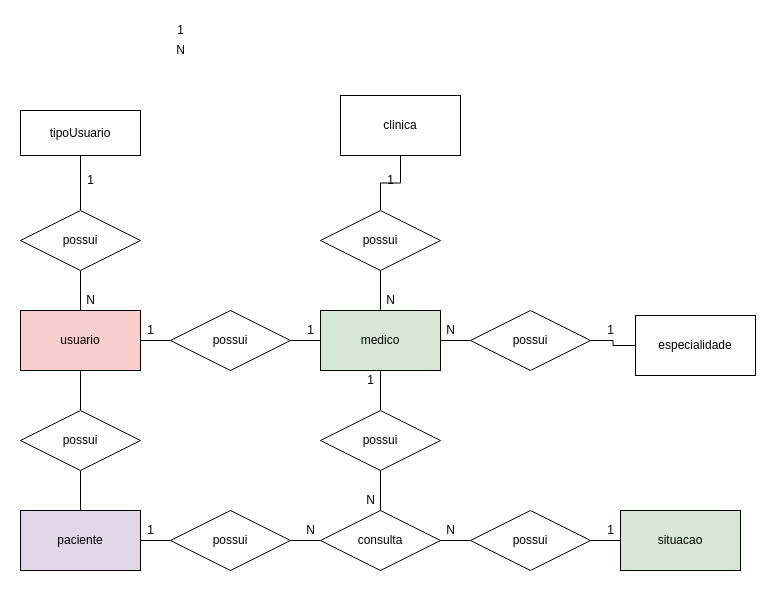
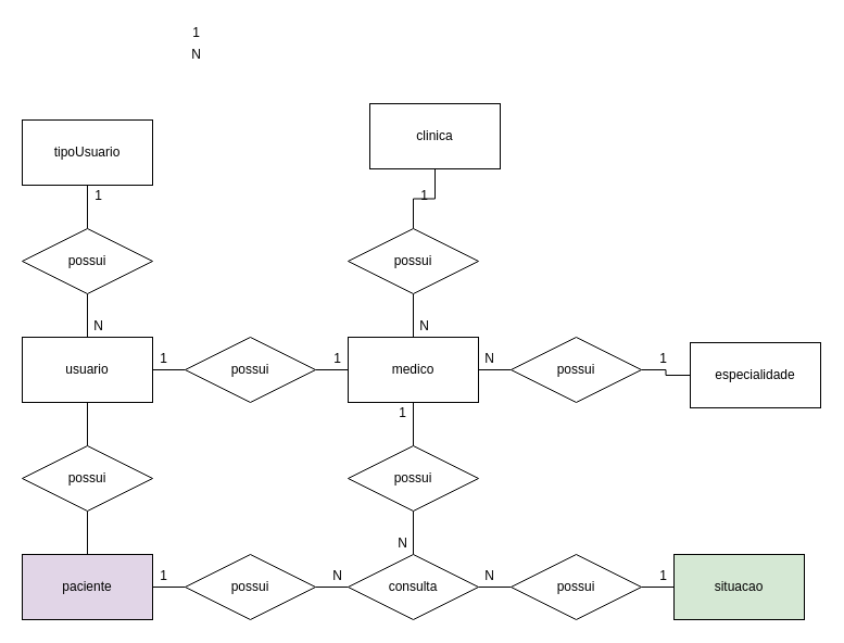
  <mxCell id="0" />
  <mxCell id="1" parent="0" />
  <mxCell id="2" style="edgeStyle=orthogonalEdgeStyle;rounded=0;orthogonalLoop=1;jettySize=auto;html=1;entryX=0.5;entryY=0;entryDx=0;entryDy=0;endArrow=none;endFill=0;" parent="1" source="3" target="13" edge="1"><mxGeometry relative="1" as="geometry" /></mxCell>
- <mxCell id="3" value="tipoUsuario" style="whiteSpace=wrap;html=1;" parent="1" vertex="1"><mxGeometry x="20" y="110" width="120" height="45" as="geometry" /></mxCell>
+ <mxCell id="3" value="tipoUsuario" style="whiteSpace=wrap;html=1;" parent="1" vertex="1"><mxGeometry x="20" y="110" width="120" height="60" as="geometry" /></mxCell>
  <mxCell id="4" value="1" style="text;html=1;align=center;verticalAlign=middle;resizable=0;points=[];autosize=1;strokeColor=none;" parent="1" vertex="1"><mxGeometry x="170" y="20" width="20" height="20" as="geometry" /></mxCell>
  <mxCell id="5" value="N" style="text;html=1;align=center;verticalAlign=middle;resizable=0;points=[];autosize=1;strokeColor=none;" parent="1" vertex="1"><mxGeometry x="170" y="40" width="20" height="20" as="geometry" /></mxCell>
  <mxCell id="6" style="edgeStyle=orthogonalEdgeStyle;rounded=0;orthogonalLoop=1;jettySize=auto;html=1;entryX=0.5;entryY=0;entryDx=0;entryDy=0;endArrow=none;endFill=0;" parent="1" source="7" target="9" edge="1"><mxGeometry relative="1" as="geometry" /></mxCell>
- <mxCell id="7" value="usuario" style="whiteSpace=wrap;html=1;fillColor=#f8cecc;" parent="1" vertex="1"><mxGeometry x="20" y="310" width="120" height="60" as="geometry" /></mxCell>
+ <mxCell id="7" value="usuario" style="whiteSpace=wrap;html=1;" parent="1" vertex="1"><mxGeometry x="20" y="310" width="120" height="60" as="geometry" /></mxCell>
  <mxCell id="8" style="edgeStyle=orthogonalEdgeStyle;rounded=0;orthogonalLoop=1;jettySize=auto;html=1;entryX=0.5;entryY=0;entryDx=0;entryDy=0;endArrow=none;endFill=0;" parent="1" source="9" target="11" edge="1"><mxGeometry relative="1" as="geometry" /></mxCell>
  <mxCell id="9" value="possui" style="rhombus;whiteSpace=wrap;html=1;" parent="1" vertex="1"><mxGeometry x="20" y="410" width="120" height="60" as="geometry" /></mxCell>
  <mxCell id="10" style="edgeStyle=orthogonalEdgeStyle;rounded=0;orthogonalLoop=1;jettySize=auto;html=1;entryX=0;entryY=0.5;entryDx=0;entryDy=0;endArrow=none;endFill=0;" parent="1" source="11" target="15" edge="1"><mxGeometry relative="1" as="geometry" /></mxCell>
  <mxCell id="11" value="paciente" style="whiteSpace=wrap;html=1;fillColor=#e1d5e7;" parent="1" vertex="1"><mxGeometry x="20" y="510" width="120" height="60" as="geometry" /></mxCell>
  <mxCell id="12" style="edgeStyle=orthogonalEdgeStyle;rounded=0;orthogonalLoop=1;jettySize=auto;html=1;entryX=0.5;entryY=0;entryDx=0;entryDy=0;endArrow=none;endFill=0;" parent="1" source="13" target="7" edge="1"><mxGeometry relative="1" as="geometry" /></mxCell>
  <mxCell id="13" value="possui" style="rhombus;whiteSpace=wrap;html=1;" parent="1" vertex="1"><mxGeometry x="20" y="210" width="120" height="60" as="geometry" /></mxCell>
  <mxCell id="14" style="edgeStyle=orthogonalEdgeStyle;rounded=0;orthogonalLoop=1;jettySize=auto;html=1;entryX=0;entryY=0.5;entryDx=0;entryDy=0;endArrow=none;endFill=0;" parent="1" source="15" target="18" edge="1"><mxGeometry relative="1" as="geometry" /></mxCell>
  <mxCell id="15" value="possui" style="rhombus;whiteSpace=wrap;html=1;" parent="1" vertex="1"><mxGeometry x="170" y="510" width="120" height="60" as="geometry" /></mxCell>
  <mxCell id="16" style="edgeStyle=orthogonalEdgeStyle;rounded=0;orthogonalLoop=1;jettySize=auto;html=1;entryX=0.5;entryY=1;entryDx=0;entryDy=0;endArrow=none;endFill=0;" parent="1" source="18" target="24" edge="1"><mxGeometry relative="1" as="geometry" /></mxCell>
  <mxCell id="17" style="edgeStyle=orthogonalEdgeStyle;rounded=0;orthogonalLoop=1;jettySize=auto;html=1;entryX=0;entryY=0.5;entryDx=0;entryDy=0;endArrow=none;endFill=0;" parent="1" source="18" target="26" edge="1"><mxGeometry relative="1" as="geometry" /></mxCell>
  <mxCell id="18" value="consulta" style="rhombus;whiteSpace=wrap;html=1;" parent="1" vertex="1"><mxGeometry x="320" y="510" width="120" height="60" as="geometry" /></mxCell>
  <mxCell id="19" style="edgeStyle=orthogonalEdgeStyle;rounded=0;orthogonalLoop=1;jettySize=auto;html=1;entryX=0;entryY=0.5;entryDx=0;entryDy=0;endArrow=none;endFill=0;" parent="1" source="22" target="29" edge="1"><mxGeometry relative="1" as="geometry" /></mxCell>
  <mxCell id="20" style="edgeStyle=orthogonalEdgeStyle;rounded=0;orthogonalLoop=1;jettySize=auto;html=1;entryX=0.5;entryY=1;entryDx=0;entryDy=0;endArrow=none;endFill=0;" parent="1" source="22" target="32" edge="1"><mxGeometry relative="1" as="geometry" /></mxCell>
  <mxCell id="21" style="edgeStyle=orthogonalEdgeStyle;rounded=0;orthogonalLoop=1;jettySize=auto;html=1;entryX=1;entryY=0.5;entryDx=0;entryDy=0;endArrow=none;endFill=0;" parent="1" source="22" target="37" edge="1"><mxGeometry relative="1" as="geometry" /></mxCell>
- <mxCell id="22" value="medico" style="whiteSpace=wrap;html=1;fillColor=#d5e8d4;" parent="1" vertex="1"><mxGeometry x="320" y="310" width="120" height="60" as="geometry" /></mxCell>
+ <mxCell id="22" value="medico" style="whiteSpace=wrap;html=1;" parent="1" vertex="1"><mxGeometry x="320" y="310" width="120" height="60" as="geometry" /></mxCell>
  <mxCell id="23" style="edgeStyle=orthogonalEdgeStyle;rounded=0;orthogonalLoop=1;jettySize=auto;html=1;entryX=0.5;entryY=1;entryDx=0;entryDy=0;endArrow=none;endFill=0;" parent="1" source="24" target="22" edge="1"><mxGeometry relative="1" as="geometry" /></mxCell>
  <mxCell id="24" value="possui" style="rhombus;whiteSpace=wrap;html=1;" parent="1" vertex="1"><mxGeometry x="320" y="410" width="120" height="60" as="geometry" /></mxCell>
  <mxCell id="25" style="edgeStyle=orthogonalEdgeStyle;rounded=0;orthogonalLoop=1;jettySize=auto;html=1;entryX=0;entryY=0.5;entryDx=0;entryDy=0;endArrow=none;endFill=0;" parent="1" source="26" target="27" edge="1"><mxGeometry relative="1" as="geometry" /></mxCell>
  <mxCell id="26" value="possui" style="rhombus;whiteSpace=wrap;html=1;" parent="1" vertex="1"><mxGeometry x="470" y="510" width="120" height="60" as="geometry" /></mxCell>
  <mxCell id="27" value="situacao" style="whiteSpace=wrap;html=1;fillColor=#d5e8d4;" parent="1" vertex="1"><mxGeometry x="620" y="510" width="120" height="60" as="geometry" /></mxCell>
  <mxCell id="28" style="edgeStyle=orthogonalEdgeStyle;rounded=0;orthogonalLoop=1;jettySize=auto;html=1;entryX=0;entryY=0.5;entryDx=0;entryDy=0;endArrow=none;endFill=0;" parent="1" source="29" target="30" edge="1"><mxGeometry relative="1" as="geometry" /></mxCell>
  <mxCell id="29" value="possui" style="rhombus;whiteSpace=wrap;html=1;" parent="1" vertex="1"><mxGeometry x="470" y="310" width="120" height="60" as="geometry" /></mxCell>
  <mxCell id="30" value="especialidade" style="whiteSpace=wrap;html=1;" parent="1" vertex="1"><mxGeometry x="635" y="315" width="120" height="60" as="geometry" /></mxCell>
  <mxCell id="31" style="edgeStyle=orthogonalEdgeStyle;rounded=0;orthogonalLoop=1;jettySize=auto;html=1;entryX=0.5;entryY=1;entryDx=0;entryDy=0;endArrow=none;endFill=0;" parent="1" source="32" target="33" edge="1"><mxGeometry relative="1" as="geometry" /></mxCell>
  <mxCell id="32" value="possui" style="rhombus;whiteSpace=wrap;html=1;" parent="1" vertex="1"><mxGeometry x="320" y="210" width="120" height="60" as="geometry" /></mxCell>
  <mxCell id="33" value="clinica" style="whiteSpace=wrap;html=1;" parent="1" vertex="1"><mxGeometry x="340" y="95" width="120" height="60" as="geometry" /></mxCell>
  <mxCell id="34" value="1" style="text;html=1;align=center;verticalAlign=middle;resizable=0;points=[];autosize=1;strokeColor=none;" parent="1" vertex="1"><mxGeometry x="80" y="170" width="20" height="20" as="geometry" /></mxCell>
  <mxCell id="35" value="N" style="text;html=1;align=center;verticalAlign=middle;resizable=0;points=[];autosize=1;strokeColor=none;" parent="1" vertex="1"><mxGeometry x="80" y="290" width="20" height="20" as="geometry" /></mxCell>
  <mxCell id="36" style="edgeStyle=orthogonalEdgeStyle;rounded=0;orthogonalLoop=1;jettySize=auto;html=1;entryX=1;entryY=0.5;entryDx=0;entryDy=0;endArrow=none;endFill=0;" parent="1" source="37" target="7" edge="1"><mxGeometry relative="1" as="geometry" /></mxCell>
  <mxCell id="37" value="possui" style="rhombus;whiteSpace=wrap;html=1;" parent="1" vertex="1"><mxGeometry x="170" y="310" width="120" height="60" as="geometry" /></mxCell>
  <mxCell id="38" value="1" style="text;html=1;align=center;verticalAlign=middle;resizable=0;points=[];autosize=1;strokeColor=none;" parent="1" vertex="1"><mxGeometry x="300" y="320" width="20" height="20" as="geometry" /></mxCell>
  <mxCell id="39" value="1" style="text;html=1;align=center;verticalAlign=middle;resizable=0;points=[];autosize=1;strokeColor=none;" parent="1" vertex="1"><mxGeometry x="140" y="320" width="20" height="20" as="geometry" /></mxCell>
  <mxCell id="40" value="1" style="text;html=1;align=center;verticalAlign=middle;resizable=0;points=[];autosize=1;strokeColor=none;" parent="1" vertex="1"><mxGeometry x="360" y="370" width="20" height="20" as="geometry" /></mxCell>
  <mxCell id="41" value="N" style="text;html=1;align=center;verticalAlign=middle;resizable=0;points=[];autosize=1;strokeColor=none;" parent="1" vertex="1"><mxGeometry x="360" y="490" width="20" height="20" as="geometry" /></mxCell>
  <mxCell id="42" value="1" style="text;html=1;align=center;verticalAlign=middle;resizable=0;points=[];autosize=1;strokeColor=none;" parent="1" vertex="1"><mxGeometry x="140" y="520" width="20" height="20" as="geometry" /></mxCell>
  <mxCell id="43" value="N" style="text;html=1;align=center;verticalAlign=middle;resizable=0;points=[];autosize=1;strokeColor=none;" parent="1" vertex="1"><mxGeometry x="300" y="520" width="20" height="20" as="geometry" /></mxCell>
  <mxCell id="44" value="1" style="text;html=1;align=center;verticalAlign=middle;resizable=0;points=[];autosize=1;strokeColor=none;" parent="1" vertex="1"><mxGeometry x="600" y="520" width="20" height="20" as="geometry" /></mxCell>
  <mxCell id="45" value="N" style="text;html=1;align=center;verticalAlign=middle;resizable=0;points=[];autosize=1;strokeColor=none;" parent="1" vertex="1"><mxGeometry x="440" y="520" width="20" height="20" as="geometry" /></mxCell>
  <mxCell id="46" value="1" style="text;html=1;align=center;verticalAlign=middle;resizable=0;points=[];autosize=1;strokeColor=none;" parent="1" vertex="1"><mxGeometry x="600" y="320" width="20" height="20" as="geometry" /></mxCell>
  <mxCell id="47" value="N" style="text;html=1;align=center;verticalAlign=middle;resizable=0;points=[];autosize=1;strokeColor=none;" parent="1" vertex="1"><mxGeometry x="440" y="320" width="20" height="20" as="geometry" /></mxCell>
  <mxCell id="48" value="1" style="text;html=1;align=center;verticalAlign=middle;resizable=0;points=[];autosize=1;strokeColor=none;" parent="1" vertex="1"><mxGeometry x="380" y="170" width="20" height="20" as="geometry" /></mxCell>
  <mxCell id="49" value="N" style="text;html=1;align=center;verticalAlign=middle;resizable=0;points=[];autosize=1;strokeColor=none;" parent="1" vertex="1"><mxGeometry x="380" y="290" width="20" height="20" as="geometry" /></mxCell>
